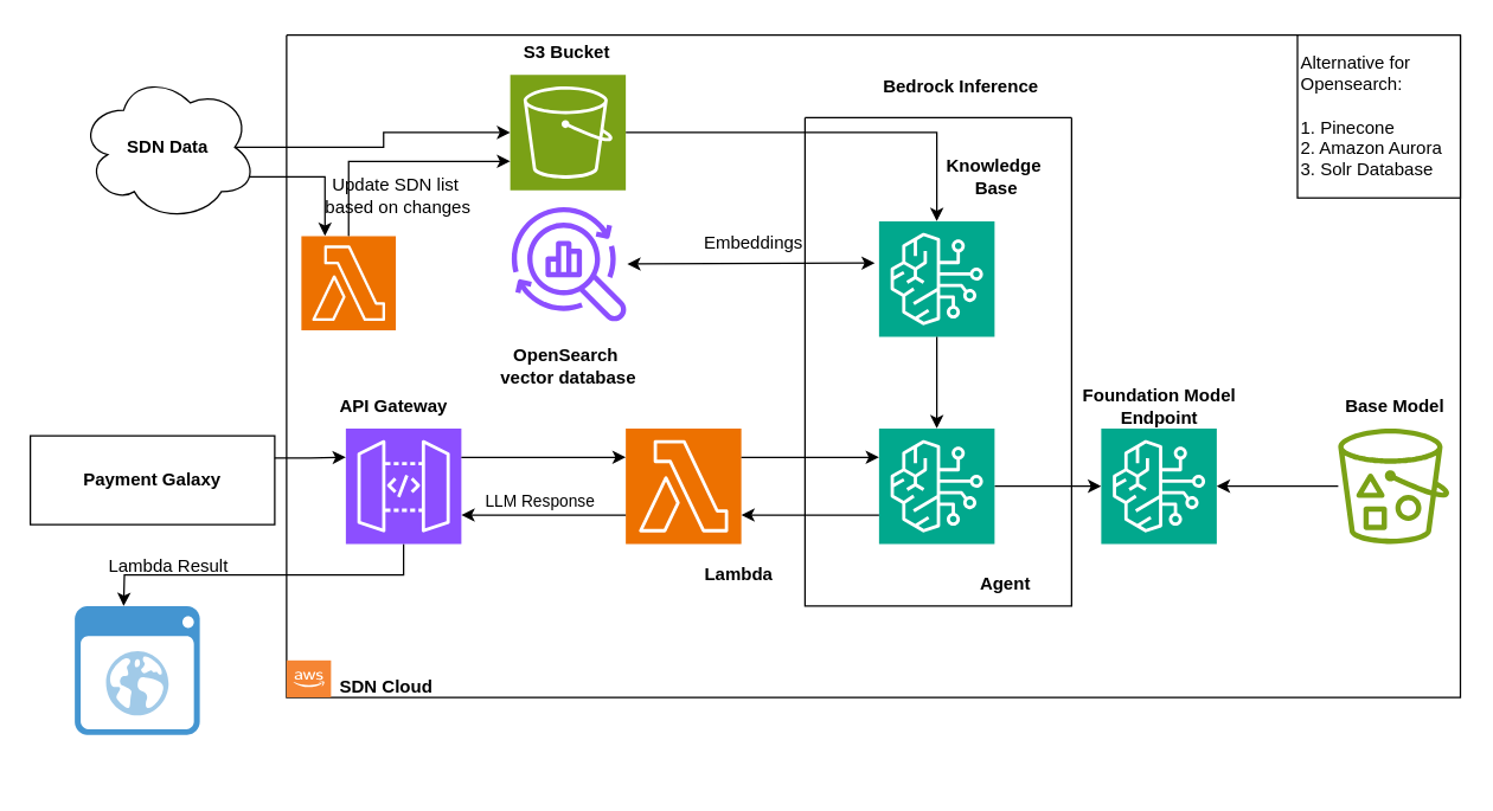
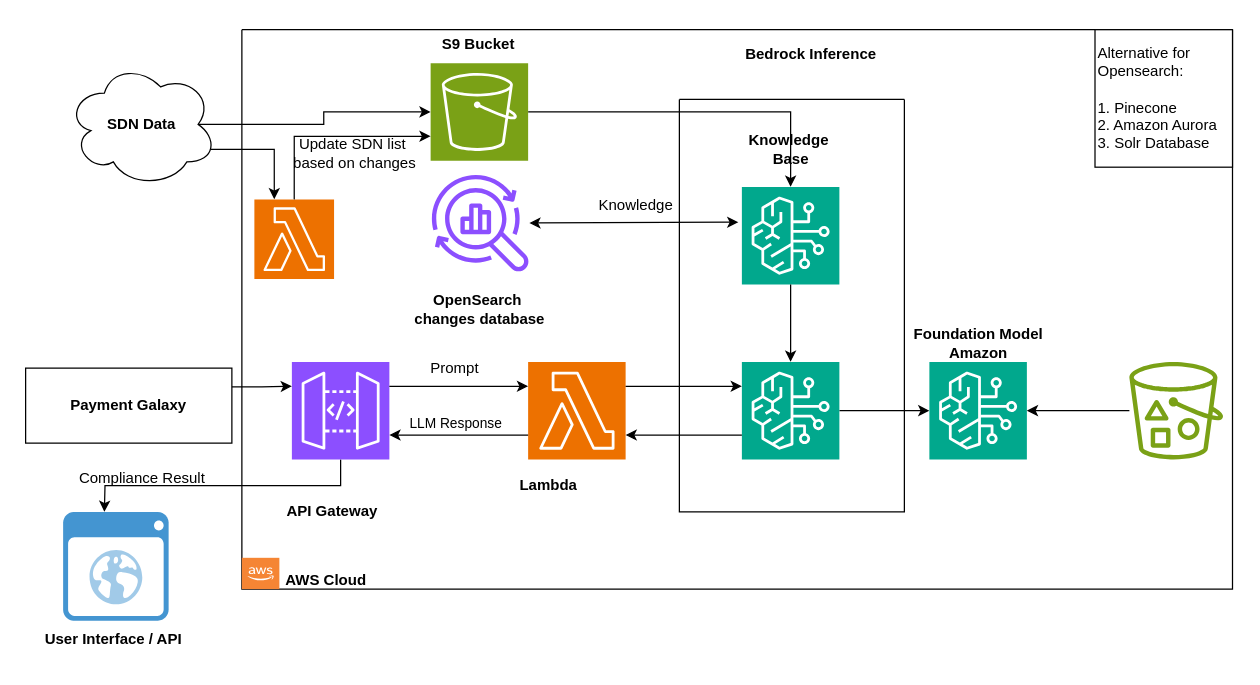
  <mxCell id="0" />
  <mxCell id="1" parent="0" />
  <mxCell id="2" value="&lt;b&gt;Payment Galaxy&lt;/b&gt;" style="rounded=0;whiteSpace=wrap;html=1;" parent="1" vertex="1"><mxGeometry x="20" y="294" width="165" height="60" as="geometry" /></mxCell>
  <mxCell id="3" style="edgeStyle=orthogonalEdgeStyle;rounded=0;orthogonalLoop=1;jettySize=auto;html=1;exitX=0.875;exitY=0.5;exitDx=0;exitDy=0;exitPerimeter=0;" parent="1" source="4" target="6" edge="1"><mxGeometry relative="1" as="geometry" /></mxCell>
  <mxCell id="4" value="&lt;b&gt;SDN Data&lt;/b&gt;" style="ellipse;shape=cloud;whiteSpace=wrap;html=1;" parent="1" vertex="1"><mxGeometry x="53" y="49" width="120" height="100" as="geometry" /></mxCell>
  <mxCell id="5" style="edgeStyle=orthogonalEdgeStyle;rounded=0;orthogonalLoop=1;jettySize=auto;html=1;" parent="1" source="6" target="10" edge="1"><mxGeometry relative="1" as="geometry" /></mxCell>
  <mxCell id="6" value="" style="sketch=0;points=[[0,0,0],[0.25,0,0],[0.5,0,0],[0.75,0,0],[1,0,0],[0,1,0],[0.25,1,0],[0.5,1,0],[0.75,1,0],[1,1,0],[0,0.25,0],[0,0.5,0],[0,0.75,0],[1,0.25,0],[1,0.5,0],[1,0.75,0]];outlineConnect=0;fontColor=#232F3E;fillColor=#7AA116;strokeColor=#ffffff;dashed=0;verticalLabelPosition=bottom;verticalAlign=top;align=center;html=1;fontSize=12;fontStyle=0;aspect=fixed;shape=mxgraph.aws4.resourceIcon;resIcon=mxgraph.aws4.s3;" parent="1" vertex="1"><mxGeometry x="344" y="50" width="78" height="78" as="geometry" /></mxCell>
- <mxCell id="7" value="&lt;b&gt;S3 Bucket&lt;/b&gt;" style="text;html=1;align=center;verticalAlign=middle;resizable=0;points=[];autosize=1;strokeColor=none;fillColor=none;" parent="1" vertex="1"><mxGeometry x="342" y="20" width="80" height="30" as="geometry" /></mxCell>
+ <mxCell id="7" value="&lt;b&gt;S9 Bucket&lt;/b&gt;" style="text;html=1;align=center;verticalAlign=middle;resizable=0;points=[];autosize=1;strokeColor=none;fillColor=none;" parent="1" vertex="1"><mxGeometry x="342" y="20" width="80" height="30" as="geometry" /></mxCell>
  <mxCell id="8" style="edgeStyle=orthogonalEdgeStyle;rounded=0;orthogonalLoop=1;jettySize=auto;html=1;exitX=1;exitY=0.5;exitDx=0;exitDy=0;exitPerimeter=0;" parent="1" source="9" target="16" edge="1"><mxGeometry relative="1" as="geometry" /></mxCell>
  <mxCell id="9" value="" style="sketch=0;points=[[0,0,0],[0.25,0,0],[0.5,0,0],[0.75,0,0],[1,0,0],[0,1,0],[0.25,1,0],[0.5,1,0],[0.75,1,0],[1,1,0],[0,0.25,0],[0,0.5,0],[0,0.75,0],[1,0.25,0],[1,0.5,0],[1,0.75,0]];outlineConnect=0;fontColor=#232F3E;fillColor=#01A88D;strokeColor=#ffffff;dashed=0;verticalLabelPosition=bottom;verticalAlign=top;align=center;html=1;fontSize=12;fontStyle=0;aspect=fixed;shape=mxgraph.aws4.resourceIcon;resIcon=mxgraph.aws4.bedrock;" parent="1" vertex="1"><mxGeometry x="593" y="289" width="78" height="78" as="geometry" /></mxCell>
  <mxCell id="10" value="" style="sketch=0;points=[[0,0,0],[0.25,0,0],[0.5,0,0],[0.75,0,0],[1,0,0],[0,1,0],[0.25,1,0],[0.5,1,0],[0.75,1,0],[1,1,0],[0,0.25,0],[0,0.5,0],[0,0.75,0],[1,0.25,0],[1,0.5,0],[1,0.75,0]];outlineConnect=0;fontColor=#232F3E;fillColor=#01A88D;strokeColor=#ffffff;dashed=0;verticalLabelPosition=bottom;verticalAlign=top;align=center;html=1;fontSize=12;fontStyle=0;aspect=fixed;shape=mxgraph.aws4.resourceIcon;resIcon=mxgraph.aws4.bedrock;" parent="1" vertex="1"><mxGeometry x="593" y="149" width="78" height="78" as="geometry" /></mxCell>
  <mxCell id="11" value="" style="sketch=0;outlineConnect=0;fontColor=#232F3E;gradientColor=none;fillColor=#8C4FFF;strokeColor=none;dashed=0;verticalLabelPosition=bottom;verticalAlign=top;align=center;html=1;fontSize=12;fontStyle=0;aspect=fixed;pointerEvents=1;shape=mxgraph.aws4.opensearch_observability;" parent="1" vertex="1"><mxGeometry x="345" y="139" width="78" height="78" as="geometry" /></mxCell>
- <mxCell id="12" value="&lt;b&gt;OpenSearch&amp;nbsp;&lt;/b&gt;&lt;div&gt;&lt;b&gt;vector database&lt;/b&gt;&lt;/div&gt;" style="text;html=1;align=center;verticalAlign=middle;resizable=0;points=[];autosize=1;strokeColor=none;fillColor=none;" parent="1" vertex="1"><mxGeometry x="328" y="227" width="110" height="40" as="geometry" /></mxCell>
- <mxCell id="13" value="Embeddings" style="text;html=1;align=center;verticalAlign=middle;resizable=0;points=[];autosize=1;strokeColor=none;fillColor=none;" parent="1" vertex="1"><mxGeometry x="463" y="149" width="90" height="30" as="geometry" /></mxCell>
+ <mxCell id="12" value="&lt;b&gt;OpenSearch&amp;nbsp;&lt;/b&gt;&lt;div&gt;&lt;b&gt;changes database&lt;/b&gt;&lt;/div&gt;" style="text;html=1;align=center;verticalAlign=middle;resizable=0;points=[];autosize=1;strokeColor=none;fillColor=none;" parent="1" vertex="1"><mxGeometry x="328" y="227" width="110" height="40" as="geometry" /></mxCell>
+ <mxCell id="13" value="Knowledge" style="text;html=1;align=center;verticalAlign=middle;resizable=0;points=[];autosize=1;strokeColor=none;fillColor=none;" parent="1" vertex="1"><mxGeometry x="463" y="149" width="90" height="30" as="geometry" /></mxCell>
  <mxCell id="14" value="" style="endArrow=classic;startArrow=classic;html=1;rounded=0;entryX=-0.036;entryY=0.362;entryDx=0;entryDy=0;entryPerimeter=0;" parent="1" source="11" target="10" edge="1"><mxGeometry width="50" height="50" relative="1" as="geometry"><mxPoint x="623" y="349" as="sourcePoint" /><mxPoint x="613" y="318" as="targetPoint" /></mxGeometry></mxCell>
  <mxCell id="15" style="edgeStyle=orthogonalEdgeStyle;rounded=0;orthogonalLoop=1;jettySize=auto;html=1;exitX=0.5;exitY=1;exitDx=0;exitDy=0;exitPerimeter=0;entryX=0.5;entryY=0;entryDx=0;entryDy=0;entryPerimeter=0;" parent="1" source="10" target="9" edge="1"><mxGeometry relative="1" as="geometry" /></mxCell>
  <mxCell id="16" value="" style="sketch=0;points=[[0,0,0],[0.25,0,0],[0.5,0,0],[0.75,0,0],[1,0,0],[0,1,0],[0.25,1,0],[0.5,1,0],[0.75,1,0],[1,1,0],[0,0.25,0],[0,0.5,0],[0,0.75,0],[1,0.25,0],[1,0.5,0],[1,0.75,0]];outlineConnect=0;fontColor=#232F3E;fillColor=#01A88D;strokeColor=#ffffff;dashed=0;verticalLabelPosition=bottom;verticalAlign=top;align=center;html=1;fontSize=12;fontStyle=0;aspect=fixed;shape=mxgraph.aws4.resourceIcon;resIcon=mxgraph.aws4.bedrock;" parent="1" vertex="1"><mxGeometry x="743" y="289" width="78" height="78" as="geometry" /></mxCell>
- <mxCell id="17" value="&lt;b&gt;Foundation Model&lt;/b&gt;&lt;div&gt;&lt;b&gt;Endpoint&lt;/b&gt;&lt;/div&gt;" style="text;html=1;align=center;verticalAlign=middle;resizable=0;points=[];autosize=1;strokeColor=none;fillColor=none;" parent="1" vertex="1"><mxGeometry x="717" y="254" width="130" height="40" as="geometry" /></mxCell>
+ <mxCell id="17" value="&lt;b&gt;Foundation Model&lt;/b&gt;&lt;div&gt;&lt;b&gt;Amazon&lt;/b&gt;&lt;/div&gt;" style="text;html=1;align=center;verticalAlign=middle;resizable=0;points=[];autosize=1;strokeColor=none;fillColor=none;" parent="1" vertex="1"><mxGeometry x="717" y="254" width="130" height="40" as="geometry" /></mxCell>
  <mxCell id="18" value="" style="sketch=0;outlineConnect=0;fontColor=#232F3E;gradientColor=none;fillColor=#7AA116;strokeColor=none;dashed=0;verticalLabelPosition=bottom;verticalAlign=top;align=center;html=1;fontSize=12;fontStyle=0;aspect=fixed;pointerEvents=1;shape=mxgraph.aws4.bucket_with_objects;" parent="1" vertex="1"><mxGeometry x="903" y="289" width="75" height="78" as="geometry" /></mxCell>
  <mxCell id="19" style="edgeStyle=orthogonalEdgeStyle;rounded=0;orthogonalLoop=1;jettySize=auto;html=1;entryX=1;entryY=0.5;entryDx=0;entryDy=0;entryPerimeter=0;" parent="1" source="18" target="16" edge="1"><mxGeometry relative="1" as="geometry" /></mxCell>
- <mxCell id="20" value="&lt;b&gt;Base Model&lt;/b&gt;" style="text;html=1;align=center;verticalAlign=middle;resizable=0;points=[];autosize=1;strokeColor=none;fillColor=none;" parent="1" vertex="1"><mxGeometry x="895.5" y="259" width="90" height="30" as="geometry" /></mxCell>
  <mxCell id="21" value="" style="swimlane;startSize=0;" parent="1" vertex="1"><mxGeometry x="193" y="23.25" width="792.5" height="447.5" as="geometry"><mxRectangle x="320" y="100" width="50" height="40" as="alternateBounds" /></mxGeometry></mxCell>
- <mxCell id="22" value="&lt;b&gt;SDN Cloud&lt;/b&gt;" style="text;html=1;align=center;verticalAlign=middle;resizable=0;points=[];autosize=1;strokeColor=none;fillColor=none;" parent="21" vertex="1"><mxGeometry x="22" y="425.75" width="90" height="30" as="geometry" /></mxCell>
+ <mxCell id="22" value="&lt;b&gt;AWS Cloud&lt;/b&gt;" style="text;html=1;align=center;verticalAlign=middle;resizable=0;points=[];autosize=1;strokeColor=none;fillColor=none;" parent="21" vertex="1"><mxGeometry x="22" y="425.75" width="90" height="30" as="geometry" /></mxCell>
  <mxCell id="23" value="" style="outlineConnect=0;dashed=0;verticalLabelPosition=bottom;verticalAlign=top;align=center;html=1;shape=mxgraph.aws3.cloud_2;fillColor=#F58534;gradientColor=none;" parent="21" vertex="1"><mxGeometry y="422.5" width="30" height="25" as="geometry" /></mxCell>
- <mxCell id="24" value="&lt;b&gt;Bedrock Inference&lt;/b&gt;" style="text;html=1;align=center;verticalAlign=middle;resizable=0;points=[];autosize=1;strokeColor=none;fillColor=none;" parent="21" vertex="1"><mxGeometry x="390" y="20" width="130" height="30" as="geometry" /></mxCell>
+ <mxCell id="24" value="&lt;b&gt;Bedrock Inference&lt;/b&gt;" style="text;html=1;align=center;verticalAlign=middle;resizable=0;points=[];autosize=1;strokeColor=none;fillColor=none;" parent="21" vertex="1"><mxGeometry x="390" y="5" width="130" height="30" as="geometry" /></mxCell>
  <mxCell id="25" value="Alternative for Opensearch:&lt;div&gt;&lt;br&gt;&lt;div&gt;1. Pinecone&lt;/div&gt;&lt;div&gt;2. Amazon Aurora&lt;/div&gt;&lt;div&gt;3. Solr Database&lt;/div&gt;&lt;/div&gt;" style="whiteSpace=wrap;html=1;aspect=fixed;align=left;" parent="21" vertex="1"><mxGeometry x="682.5" width="110" height="110" as="geometry" /></mxCell>
- <mxCell id="26" value="&lt;b&gt;Lambda&lt;/b&gt;" style="text;html=1;align=center;verticalAlign=middle;resizable=0;points=[];autosize=1;strokeColor=none;fillColor=none;" vertex="1" parent="21"><mxGeometry x="270" y="350" width="70" height="30" as="geometry" /></mxCell>
- <mxCell id="27" value="&lt;b&gt;API Gateway&lt;/b&gt;" style="text;html=1;align=center;verticalAlign=middle;resizable=0;points=[];autosize=1;strokeColor=none;fillColor=none;" vertex="1" parent="21"><mxGeometry x="22" y="235.75" width="100" height="30" as="geometry" /></mxCell>
+ <mxCell id="26" value="&lt;b&gt;Lambda&lt;/b&gt;" style="text;html=1;align=center;verticalAlign=middle;resizable=0;points=[];autosize=1;strokeColor=none;fillColor=none;" vertex="1" parent="21"><mxGeometry x="210" y="350" width="70" height="30" as="geometry" /></mxCell>
+ <mxCell id="27" value="&lt;b&gt;API Gateway&lt;/b&gt;" style="text;html=1;align=center;verticalAlign=middle;resizable=0;points=[];autosize=1;strokeColor=none;fillColor=none;" vertex="1" parent="21"><mxGeometry x="22" y="370.75" width="100" height="30" as="geometry" /></mxCell>
  <mxCell id="28" value="" style="sketch=0;points=[[0,0,0],[0.25,0,0],[0.5,0,0],[0.75,0,0],[1,0,0],[0,1,0],[0.25,1,0],[0.5,1,0],[0.75,1,0],[1,1,0],[0,0.25,0],[0,0.5,0],[0,0.75,0],[1,0.25,0],[1,0.5,0],[1,0.75,0]];outlineConnect=0;fontColor=#232F3E;fillColor=#ED7100;strokeColor=#ffffff;dashed=0;verticalLabelPosition=bottom;verticalAlign=top;align=center;html=1;fontSize=12;fontStyle=0;aspect=fixed;shape=mxgraph.aws4.resourceIcon;resIcon=mxgraph.aws4.lambda;" vertex="1" parent="21"><mxGeometry x="10" y="135.75" width="63.75" height="63.75" as="geometry" /></mxCell>
  <mxCell id="29" style="edgeStyle=orthogonalEdgeStyle;rounded=0;orthogonalLoop=1;jettySize=auto;html=1;exitX=0.5;exitY=1;exitDx=0;exitDy=0;exitPerimeter=0;" parent="1" source="30" edge="1"><mxGeometry relative="1" as="geometry"><mxPoint x="83" y="409" as="targetPoint" /></mxGeometry></mxCell>
  <mxCell id="30" value="" style="sketch=0;points=[[0,0,0],[0.25,0,0],[0.5,0,0],[0.75,0,0],[1,0,0],[0,1,0],[0.25,1,0],[0.5,1,0],[0.75,1,0],[1,1,0],[0,0.25,0],[0,0.5,0],[0,0.75,0],[1,0.25,0],[1,0.5,0],[1,0.75,0]];outlineConnect=0;fontColor=#232F3E;fillColor=#8C4FFF;strokeColor=#ffffff;dashed=0;verticalLabelPosition=bottom;verticalAlign=top;align=center;html=1;fontSize=12;fontStyle=0;aspect=fixed;shape=mxgraph.aws4.resourceIcon;resIcon=mxgraph.aws4.api_gateway;" parent="1" vertex="1"><mxGeometry x="233" y="289" width="78" height="78" as="geometry" /></mxCell>
  <mxCell id="31" value="" style="sketch=0;points=[[0,0,0],[0.25,0,0],[0.5,0,0],[0.75,0,0],[1,0,0],[0,1,0],[0.25,1,0],[0.5,1,0],[0.75,1,0],[1,1,0],[0,0.25,0],[0,0.5,0],[0,0.75,0],[1,0.25,0],[1,0.5,0],[1,0.75,0]];outlineConnect=0;fontColor=#232F3E;fillColor=#ED7100;strokeColor=#ffffff;dashed=0;verticalLabelPosition=bottom;verticalAlign=top;align=center;html=1;fontSize=12;fontStyle=0;aspect=fixed;shape=mxgraph.aws4.resourceIcon;resIcon=mxgraph.aws4.lambda;" parent="1" vertex="1"><mxGeometry x="422" y="289" width="78" height="78" as="geometry" /></mxCell>
  <mxCell id="32" style="edgeStyle=orthogonalEdgeStyle;rounded=0;orthogonalLoop=1;jettySize=auto;html=1;exitX=1;exitY=0.25;exitDx=0;exitDy=0;exitPerimeter=0;entryX=0;entryY=0.25;entryDx=0;entryDy=0;entryPerimeter=0;" parent="1" source="30" target="31" edge="1"><mxGeometry relative="1" as="geometry" /></mxCell>
+ <mxCell id="33" value="Prompt" style="text;html=1;align=center;verticalAlign=middle;resizable=0;points=[];autosize=1;strokeColor=none;fillColor=none;" parent="1" vertex="1"><mxGeometry x="333" y="279" width="60" height="30" as="geometry" /></mxCell>
  <mxCell id="34" style="edgeStyle=orthogonalEdgeStyle;rounded=0;orthogonalLoop=1;jettySize=auto;html=1;exitX=0;exitY=0.75;exitDx=0;exitDy=0;exitPerimeter=0;entryX=1;entryY=0.75;entryDx=0;entryDy=0;entryPerimeter=0;" parent="1" source="31" target="30" edge="1"><mxGeometry relative="1" as="geometry" /></mxCell>
  <mxCell id="35" value="LLM Response" style="edgeLabel;html=1;align=center;verticalAlign=middle;resizable=0;points=[];" parent="34" vertex="1" connectable="0"><mxGeometry x="0.092" y="-10" relative="1" as="geometry"><mxPoint x="2" as="offset" /></mxGeometry></mxCell>
  <mxCell id="36" style="edgeStyle=orthogonalEdgeStyle;rounded=0;orthogonalLoop=1;jettySize=auto;html=1;exitX=1;exitY=0.25;exitDx=0;exitDy=0;exitPerimeter=0;entryX=0;entryY=0.25;entryDx=0;entryDy=0;entryPerimeter=0;" parent="1" source="31" target="9" edge="1"><mxGeometry relative="1" as="geometry" /></mxCell>
  <mxCell id="37" value="" style="swimlane;startSize=0;" parent="1" vertex="1"><mxGeometry x="543" y="79" width="180" height="330" as="geometry" /></mxCell>
- <mxCell id="38" value="&lt;b&gt;Agent&lt;/b&gt;" style="text;html=1;align=center;verticalAlign=middle;resizable=0;points=[];autosize=1;strokeColor=none;fillColor=none;" parent="37" vertex="1"><mxGeometry x="105" y="300" width="60" height="30" as="geometry" /></mxCell>
- <mxCell id="39" value="&lt;b&gt;Knowledge&amp;nbsp;&lt;/b&gt;&lt;div&gt;&lt;b&gt;Base&lt;/b&gt;&lt;/div&gt;" style="text;html=1;align=center;verticalAlign=middle;resizable=0;points=[];autosize=1;strokeColor=none;fillColor=none;" parent="37" vertex="1"><mxGeometry x="84" y="20" width="90" height="40" as="geometry" /></mxCell>
+ <mxCell id="39" value="&lt;b&gt;Knowledge&amp;nbsp;&lt;/b&gt;&lt;div&gt;&lt;b&gt;Base&lt;/b&gt;&lt;/div&gt;" style="text;html=1;align=center;verticalAlign=middle;resizable=0;points=[];autosize=1;strokeColor=none;fillColor=none;" parent="37" vertex="1"><mxGeometry x="44" y="20" width="90" height="40" as="geometry" /></mxCell>
  <mxCell id="40" value="" style="shadow=0;dashed=0;html=1;strokeColor=none;fillColor=#4495D1;labelPosition=center;verticalLabelPosition=bottom;verticalAlign=top;align=center;outlineConnect=0;shape=mxgraph.veeam.2d.web_ui;" parent="1" vertex="1"><mxGeometry x="50" y="409" width="84.4" height="87" as="geometry" /></mxCell>
- <mxCell id="42" value="Lambda Result" style="text;html=1;align=center;verticalAlign=middle;resizable=0;points=[];autosize=1;strokeColor=none;fillColor=none;" parent="1" vertex="1"><mxGeometry x="53" y="367" width="120" height="30" as="geometry" /></mxCell>
+ <mxCell id="41" value="&lt;b&gt;User Interface / API&lt;/b&gt;" style="text;html=1;align=center;verticalAlign=middle;resizable=0;points=[];autosize=1;strokeColor=none;fillColor=none;" parent="1" vertex="1"><mxGeometry x="25" y="496" width="130" height="30" as="geometry" /></mxCell>
+ <mxCell id="42" value="Compliance Result" style="text;html=1;align=center;verticalAlign=middle;resizable=0;points=[];autosize=1;strokeColor=none;fillColor=none;" parent="1" vertex="1"><mxGeometry x="53" y="367" width="120" height="30" as="geometry" /></mxCell>
  <mxCell id="43" style="edgeStyle=orthogonalEdgeStyle;rounded=0;orthogonalLoop=1;jettySize=auto;html=1;exitX=0.5;exitY=0;exitDx=0;exitDy=0;exitPerimeter=0;entryX=0;entryY=0.75;entryDx=0;entryDy=0;entryPerimeter=0;" edge="1" parent="1" source="28" target="6"><mxGeometry relative="1" as="geometry" /></mxCell>
- <mxCell id="44" value="Update SDN list&amp;nbsp;&lt;div&gt;based on changes&lt;/div&gt;" style="text;html=1;align=center;verticalAlign=middle;resizable=0;points=[];autosize=1;strokeColor=none;fillColor=none;" vertex="1" parent="1"><mxGeometry x="208" y="112" width="120" height="40" as="geometry" /></mxCell>
+ <mxCell id="44" value="Update SDN list&amp;nbsp;&lt;div&gt;based on changes&lt;/div&gt;" style="text;html=1;align=center;verticalAlign=middle;resizable=0;points=[];autosize=1;strokeColor=none;fillColor=none;" vertex="1" parent="1"><mxGeometry y="102" width="120" height="40" as="geometry" x="223" /></mxCell>
  <mxCell id="45" style="edgeStyle=orthogonalEdgeStyle;rounded=0;orthogonalLoop=1;jettySize=auto;html=1;exitX=0.96;exitY=0.7;exitDx=0;exitDy=0;exitPerimeter=0;entryX=0.25;entryY=0;entryDx=0;entryDy=0;entryPerimeter=0;" edge="1" parent="1" source="4" target="28"><mxGeometry relative="1" as="geometry" /></mxCell>
  <mxCell id="46" style="edgeStyle=orthogonalEdgeStyle;rounded=0;orthogonalLoop=1;jettySize=auto;html=1;exitX=1;exitY=0.25;exitDx=0;exitDy=0;entryX=0;entryY=0.25;entryDx=0;entryDy=0;entryPerimeter=0;" edge="1" parent="1" source="2" target="30"><mxGeometry relative="1" as="geometry" /></mxCell>
  <mxCell id="47" style="edgeStyle=orthogonalEdgeStyle;rounded=0;orthogonalLoop=1;jettySize=auto;html=1;exitX=0;exitY=0.75;exitDx=0;exitDy=0;exitPerimeter=0;entryX=1;entryY=0.75;entryDx=0;entryDy=0;entryPerimeter=0;" edge="1" parent="1" source="9" target="31"><mxGeometry relative="1" as="geometry" /></mxCell>
